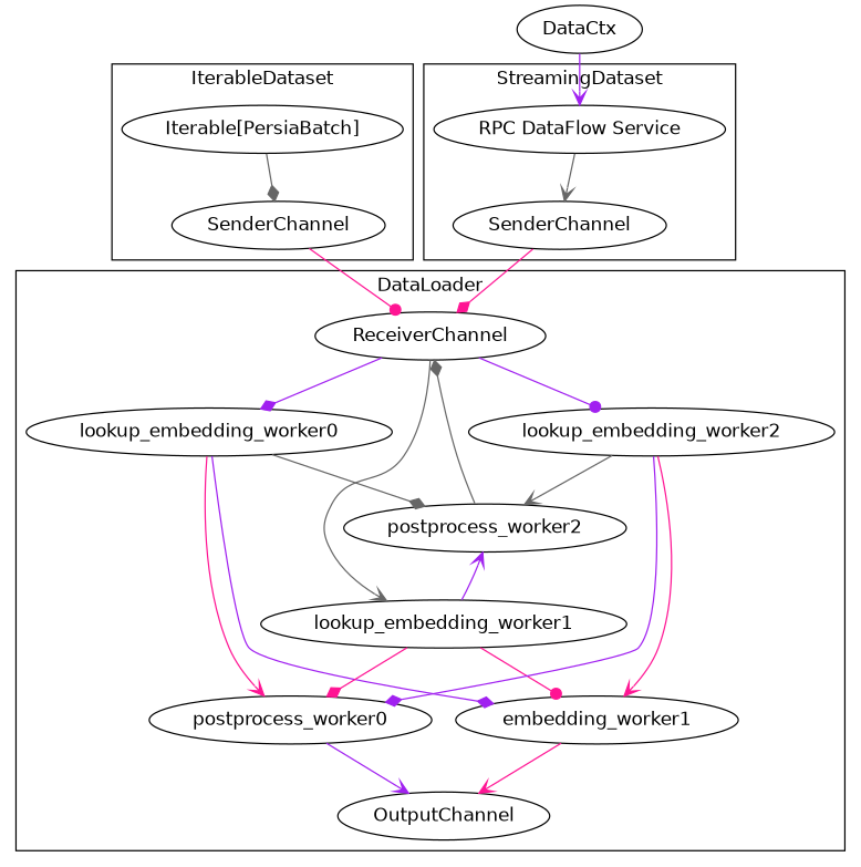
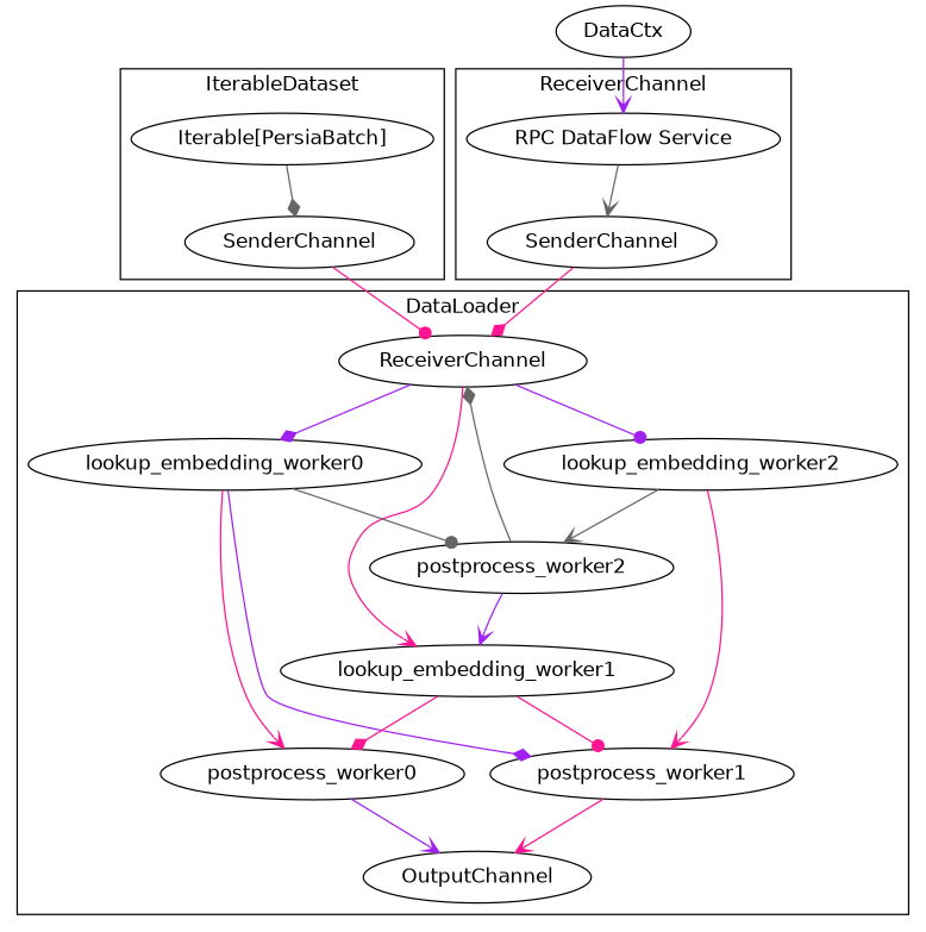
  digraph {
    fontname="DejaVu Sans"
    node [fontname="DejaVu Sans"]
    edge [arrowhead=vee color=deeppink fontname="DejaVu Sans"]
    n1 [label="Iterable[PersiaBatch]"]
    n2 [label=SenderChannel]
    n3 [label=SenderChannel]
    n4 [label="RPC DataFlow Service"]
    n5 [label=ReceiverChannel]
    n6 [label=lookup_embedding_worker0]
    n7 [label=lookup_embedding_worker1]
    n8 [label=lookup_embedding_worker2]
    n9 [label=OutputChannel]
    n10 [label=postprocess_worker0]
-   n11 [label=embedding_worker1]
+   n11 [label=postprocess_worker1]
    n12 [label=postprocess_worker2]
    n13 [label=DataCtx]
    subgraph cluster_1 {
      label=IterableDataset
      n1
      n2
    }
    subgraph cluster_2 {
-     label=StreamingDataset
+     label=ReceiverChannel
      n3
      n4
    }
    subgraph cluster_3 {
      label=DataLoader
      n5
      n6
      n7
      n8
      n9
      n10
      n11
      n12
    }
    n1 -> n2 [arrowhead=diamond color=gray40]
    n2 -> n5 [arrowhead=dot]
    n3 -> n5 [arrowhead=diamond]
    n4 -> n3 [color=gray40]
    n5 -> n6 [arrowhead=diamond color=purple]
-   n5 -> n7 [color=gray40]
+   n5 -> n7
    n5 -> n8 [arrowhead=dot color=purple]
    n6 -> n10
    n6 -> n11 [arrowhead=diamond color=purple]
-   n6 -> n12 [arrowhead=diamond color=gray40]
+   n6 -> n12 [arrowhead=dot color=gray40]
    n7 -> n10 [arrowhead=diamond]
    n7 -> n11 [arrowhead=dot]
-   n7 -> n12 [color=purple]
-   n8 -> n10 [arrowhead=diamond color=purple]
+   n12 -> n7 [color=purple]
    n8 -> n11
    n8 -> n12 [color=gray40]
    n10 -> n9 [color=purple]
    n11 -> n9
    n12 -> n5 [arrowhead=diamond color=gray40]
    n13 -> n4 [color=purple]
  }
